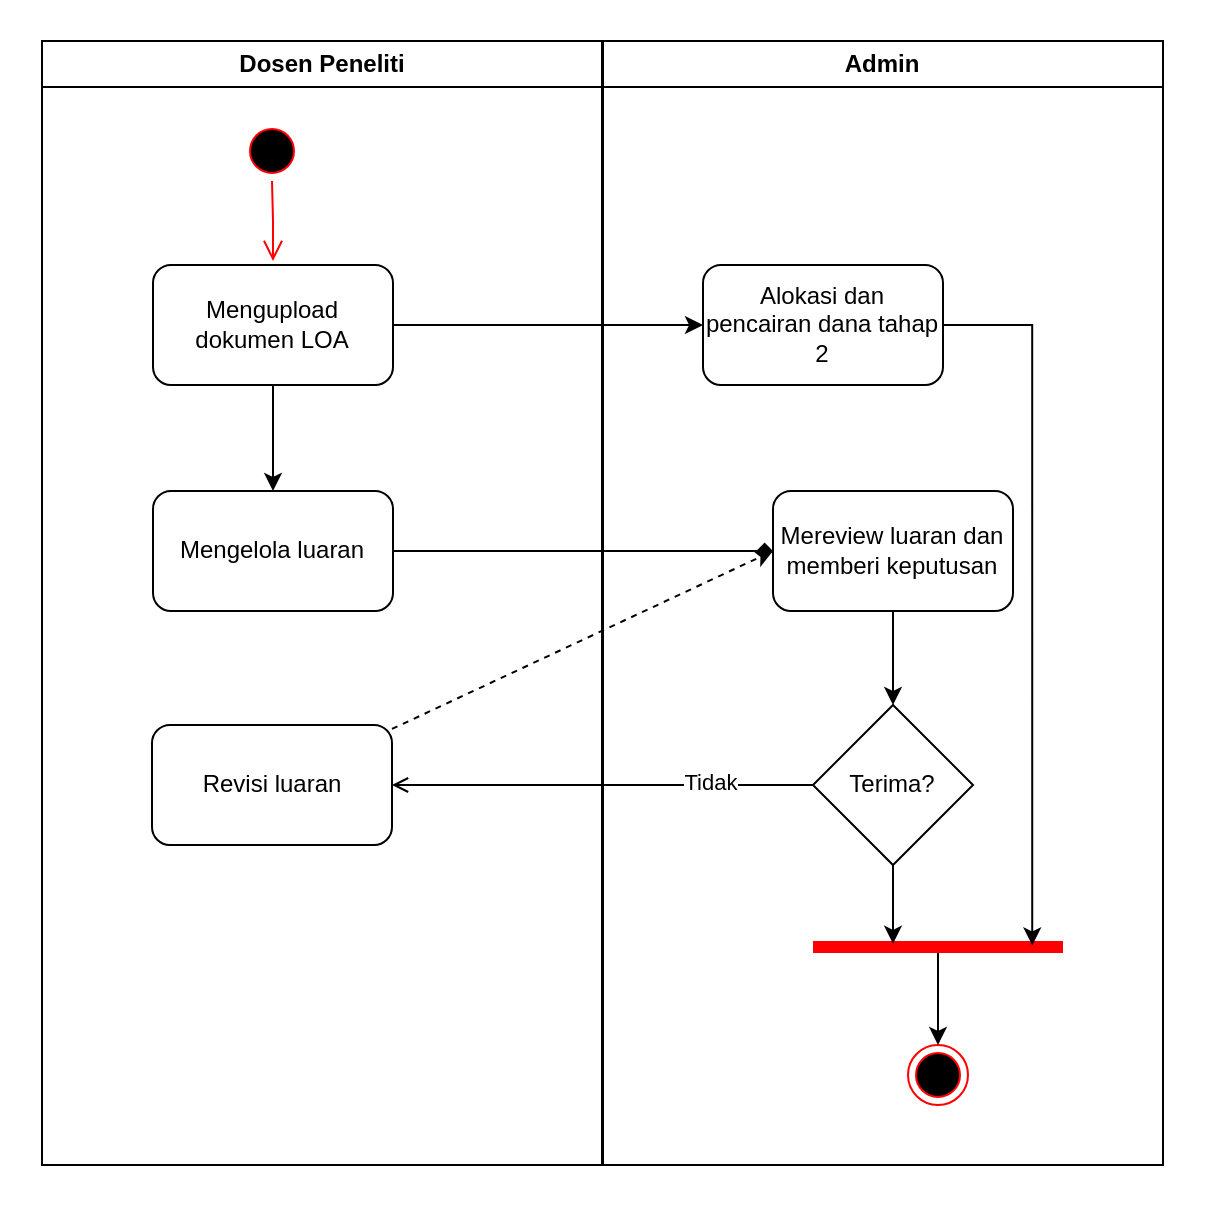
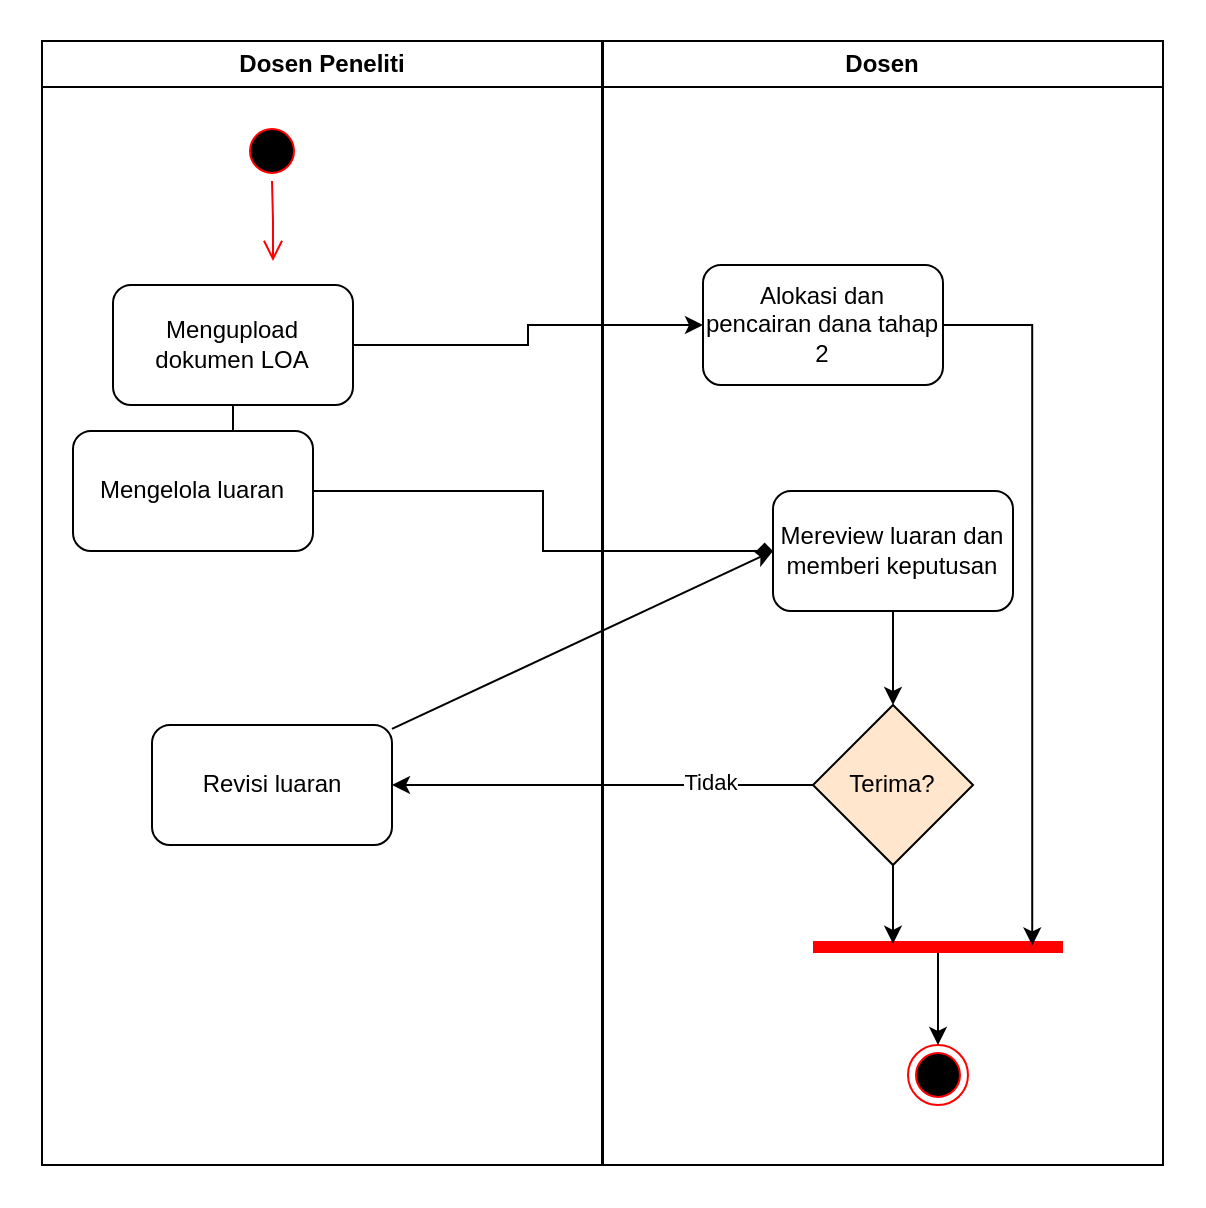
  <mxCell id="0" />
  <mxCell id="1" parent="0" />
  <mxCell id="2" value="Dosen Peneliti" style="swimlane;whiteSpace=wrap;startSize=23;" parent="1" vertex="1"><mxGeometry x="20.5" y="20" width="280" height="562" as="geometry" /></mxCell>
  <mxCell id="3" value="" style="ellipse;shape=startState;fillColor=#000000;strokeColor=#ff0000;" parent="2" vertex="1"><mxGeometry x="100" y="40" width="30" height="30" as="geometry" /></mxCell>
  <mxCell id="4" value="" style="edgeStyle=elbowEdgeStyle;elbow=horizontal;verticalAlign=bottom;endArrow=open;endSize=8;strokeColor=#FF0000;endFill=1;rounded=0" parent="2" source="3" edge="1"><mxGeometry x="100" y="40" as="geometry"><mxPoint x="115.5" y="110" as="targetPoint" /></mxGeometry></mxCell>
  <mxCell id="5" style="edgeStyle=orthogonalEdgeStyle;rounded=0;orthogonalLoop=1;jettySize=auto;html=1;entryX=0.5;entryY=0;entryDx=0;entryDy=0;" edge="1" parent="2" source="6" target="7"><mxGeometry relative="1" as="geometry" /></mxCell>
- <mxCell id="6" value="Mengupload dokumen LOA" style="rounded=1;whiteSpace=wrap;html=1;" vertex="1" parent="2"><mxGeometry x="55.5" y="112" width="120" height="60" as="geometry" /></mxCell>
- <mxCell id="7" value="Mengelola luaran" style="rounded=1;whiteSpace=wrap;html=1;" vertex="1" parent="2"><mxGeometry x="55.5" y="225" width="120" height="60" as="geometry" /></mxCell>
+ <mxCell id="6" value="Mengupload dokumen LOA" style="rounded=1;whiteSpace=wrap;html=1;" vertex="1" parent="2"><mxGeometry x="35.5" y="122" width="120" height="60" as="geometry" /></mxCell>
+ <mxCell id="7" value="Mengelola luaran" style="rounded=1;whiteSpace=wrap;html=1;" vertex="1" parent="2"><mxGeometry x="15.5" y="195" width="120" height="60" as="geometry" /></mxCell>
  <mxCell id="8" value="Revisi luaran" style="rounded=1;whiteSpace=wrap;html=1;" vertex="1" parent="2"><mxGeometry x="55" y="342" width="120" height="60" as="geometry" /></mxCell>
- <mxCell id="9" value="Admin" style="swimlane;whiteSpace=wrap" parent="1" vertex="1"><mxGeometry x="301" y="20" width="280" height="562" as="geometry" /></mxCell>
+ <mxCell id="9" value="Dosen" style="swimlane;whiteSpace=wrap" parent="1" vertex="1"><mxGeometry x="301" y="20" width="280" height="562" as="geometry" /></mxCell>
  <mxCell id="10" value="" style="endArrow=open;strokeColor=#FF0000;endFill=1;rounded=0" parent="9" edge="1"><mxGeometry relative="1" as="geometry"><mxPoint x="75" y="270" as="sourcePoint" /></mxGeometry></mxCell>
  <mxCell id="11" value="" style="endArrow=open;strokeColor=#FF0000;endFill=1;rounded=0" parent="9" edge="1"><mxGeometry relative="1" as="geometry"><mxPoint x="130" y="245" as="sourcePoint" /></mxGeometry></mxCell>
  <mxCell id="12" value="Alokasi dan pencairan dana tahap 2" style="rounded=1;whiteSpace=wrap;html=1;" vertex="1" parent="9"><mxGeometry x="50" y="112" width="120" height="60" as="geometry" /></mxCell>
  <mxCell id="13" style="edgeStyle=orthogonalEdgeStyle;rounded=0;orthogonalLoop=1;jettySize=auto;html=1;entryX=0.5;entryY=0;entryDx=0;entryDy=0;" edge="1" parent="9" source="14" target="15"><mxGeometry relative="1" as="geometry" /></mxCell>
  <mxCell id="14" value="Mereview luaran dan memberi keputusan" style="rounded=1;whiteSpace=wrap;html=1;" vertex="1" parent="9"><mxGeometry x="85" y="225" width="120" height="60" as="geometry" /></mxCell>
- <mxCell id="15" value="Terima?" style="rhombus;whiteSpace=wrap;html=1;" vertex="1" parent="9"><mxGeometry x="105" y="332" width="80" height="80" as="geometry" /></mxCell>
+ <mxCell id="15" value="Terima?" style="rhombus;whiteSpace=wrap;html=1;fillColor=#ffe6cc;" vertex="1" parent="9"><mxGeometry x="105" y="332" width="80" height="80" as="geometry" /></mxCell>
  <mxCell id="16" value="" style="ellipse;shape=endState;fillColor=#000000;strokeColor=#ff0000" parent="9" vertex="1"><mxGeometry x="152.5" y="502" width="30" height="30" as="geometry" /></mxCell>
  <mxCell id="17" style="edgeStyle=orthogonalEdgeStyle;rounded=0;orthogonalLoop=1;jettySize=auto;html=1;entryX=0.5;entryY=0;entryDx=0;entryDy=0;" edge="1" parent="9" source="18" target="16"><mxGeometry relative="1" as="geometry" /></mxCell>
  <mxCell id="18" value="" style="shape=line;html=1;strokeWidth=6;strokeColor=#ff0000;" vertex="1" parent="9"><mxGeometry x="105" y="452" width="125" height="2" as="geometry" /></mxCell>
  <mxCell id="19" style="edgeStyle=orthogonalEdgeStyle;rounded=0;orthogonalLoop=1;jettySize=auto;html=1;entryX=0.32;entryY=-0.3;entryDx=0;entryDy=0;entryPerimeter=0;" edge="1" parent="9" source="15" target="18"><mxGeometry relative="1" as="geometry" /></mxCell>
  <mxCell id="20" style="edgeStyle=orthogonalEdgeStyle;rounded=0;orthogonalLoop=1;jettySize=auto;html=1;entryX=0.877;entryY=0.1;entryDx=0;entryDy=0;entryPerimeter=0;" edge="1" parent="9" source="12" target="18"><mxGeometry relative="1" as="geometry"><Array as="points"><mxPoint x="215" y="142" /></Array></mxGeometry></mxCell>
  <mxCell id="21" style="edgeStyle=orthogonalEdgeStyle;rounded=0;orthogonalLoop=1;jettySize=auto;html=1;entryX=0;entryY=0.5;entryDx=0;entryDy=0;" edge="1" parent="1" source="6" target="12"><mxGeometry relative="1" as="geometry" /></mxCell>
  <mxCell id="22" style="edgeStyle=orthogonalEdgeStyle;rounded=0;orthogonalLoop=1;jettySize=auto;html=1;exitX=1;exitY=0.5;exitDx=0;exitDy=0;entryX=0;entryY=0.5;entryDx=0;entryDy=0;endArrow=diamond;" edge="1" parent="1" source="7" target="14"><mxGeometry relative="1" as="geometry" /></mxCell>
- <mxCell id="23" style="edgeStyle=orthogonalEdgeStyle;rounded=0;orthogonalLoop=1;jettySize=auto;html=1;entryX=1;entryY=0.5;entryDx=0;entryDy=0;endArrow=open;" edge="1" parent="1" source="15" target="8"><mxGeometry relative="1" as="geometry" /></mxCell>
+ <mxCell id="23" style="edgeStyle=orthogonalEdgeStyle;rounded=0;orthogonalLoop=1;jettySize=auto;html=1;entryX=1;entryY=0.5;entryDx=0;entryDy=0;" edge="1" parent="1" source="15" target="8"><mxGeometry relative="1" as="geometry" /></mxCell>
  <mxCell id="24" value="Tidak" style="edgeLabel;html=1;align=center;verticalAlign=middle;resizable=0;points=[];" vertex="1" connectable="0" parent="23"><mxGeometry x="-0.502" y="-2" relative="1" as="geometry"><mxPoint as="offset" /></mxGeometry></mxCell>
- <mxCell id="25" style="rounded=0;orthogonalLoop=1;jettySize=auto;html=1;entryX=0;entryY=0.5;entryDx=0;entryDy=0;dashed=1;" edge="1" parent="1" source="8" target="14"><mxGeometry relative="1" as="geometry" /></mxCell>
+ <mxCell id="25" style="rounded=0;orthogonalLoop=1;jettySize=auto;html=1;entryX=0;entryY=0.5;entryDx=0;entryDy=0;" edge="1" parent="1" source="8" target="14"><mxGeometry relative="1" as="geometry" /></mxCell>
